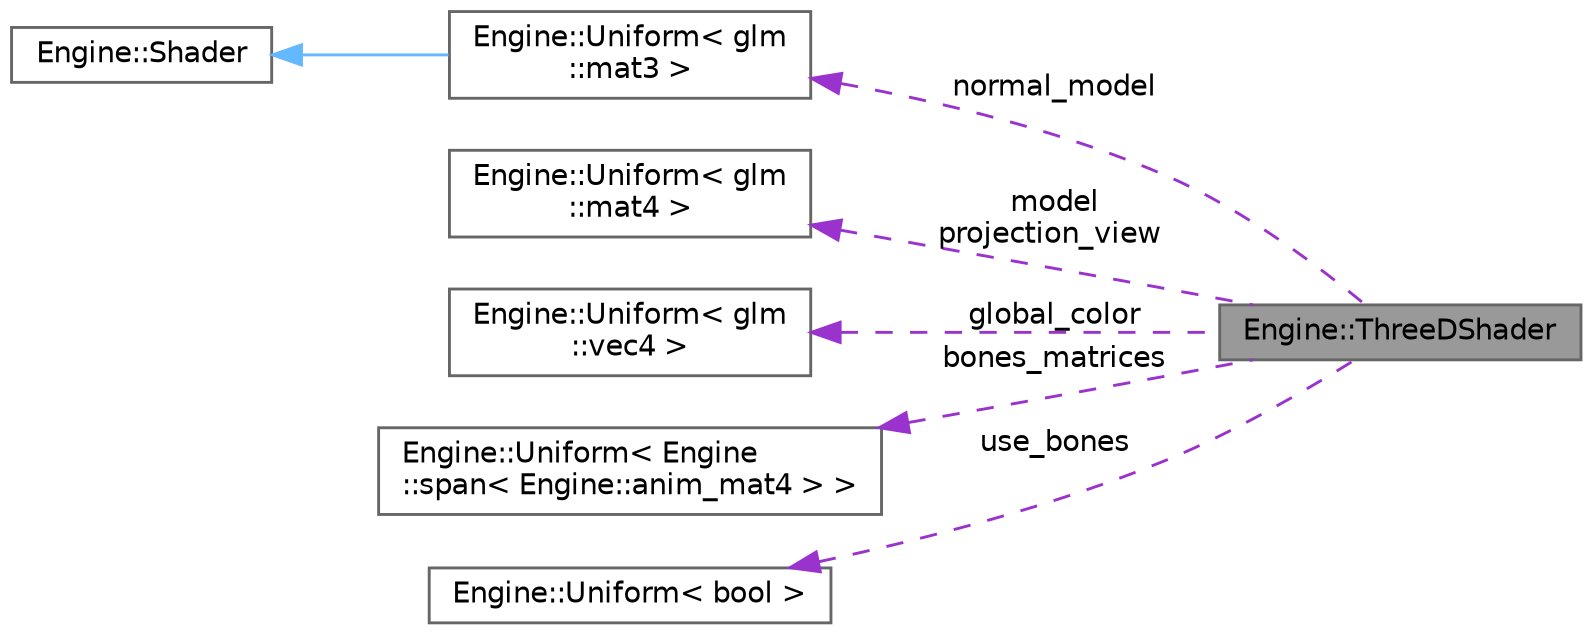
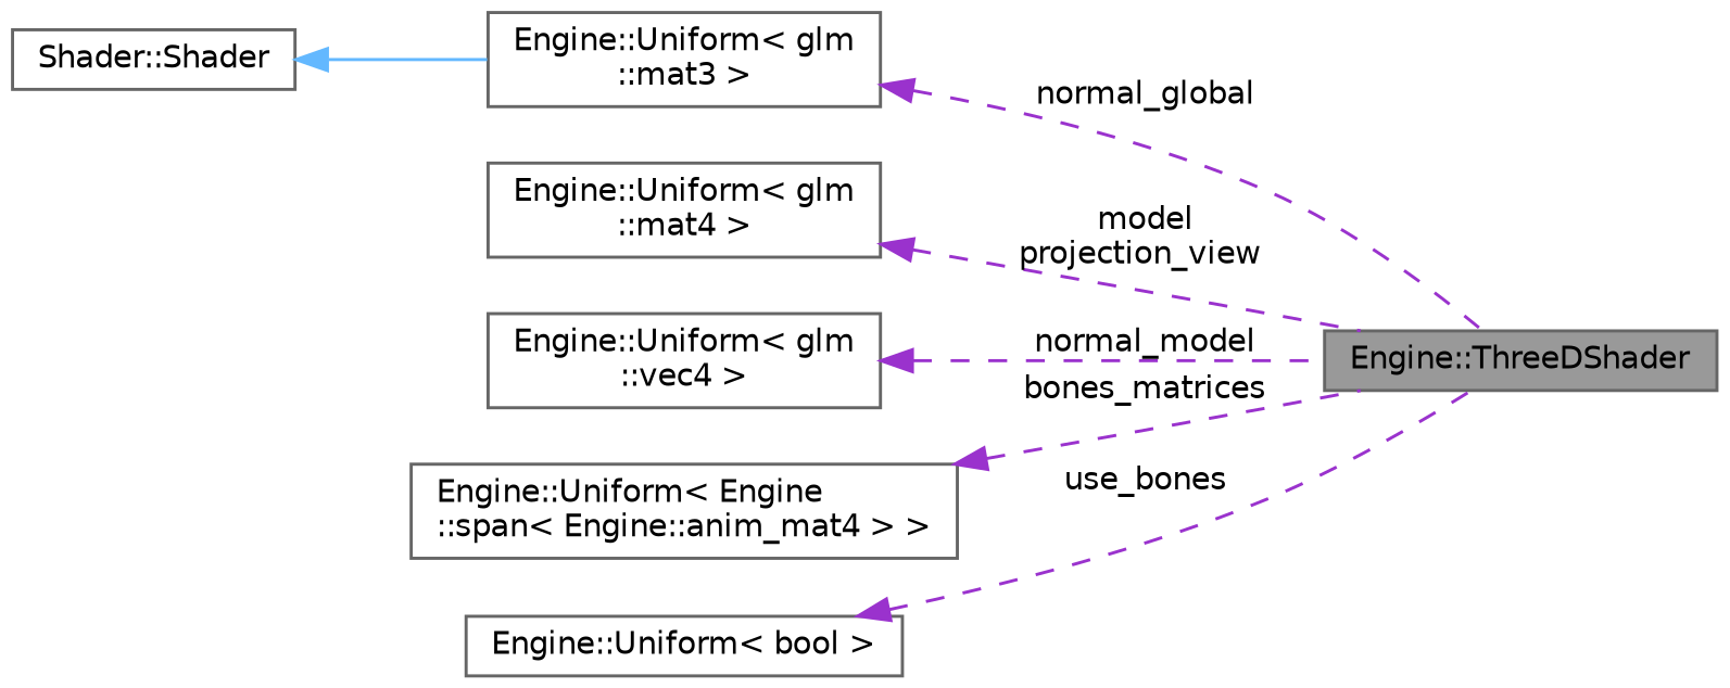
  digraph {
    rankdir=LR
    node [color=gray40 fillcolor=white fontname=Helvetica fontsize=10 shape=box style=filled]
    edge [color=darkorchid3 dir=back fontname=Helvetica fontsize=10 labelfontname=Helvetica labelfontsize=10 style=dashed]
    n1 [fillcolor=grey60 fontcolor=black height=0.2 label="Engine::ThreeDShader" width=0.4]
-   n2 [height=0.2 label="Engine::Shader" width=0.4]
+   n2 [height=0.2 label="Shader::Shader" width=0.4]
    n3 [height=0.2 label="Engine::Uniform\< glm\l::mat3 \>" width=0.4]
    n4 [height=0.2 label="Engine::Uniform\< glm\l::mat4 \>" width=0.4]
    n5 [height=0.2 label="Engine::Uniform\< glm\l::vec4 \>" width=0.4]
    n6 [height=0.2 label="Engine::Uniform\< Engine\l::span\< Engine::anim_mat4 \> \>" width=0.4]
    n7 [height=0.2 label="Engine::Uniform\< bool \>" width=0.4]
    n2 -> n3 [color=steelblue1 style=solid]
-   n3 -> n1 [label=" normal_model"]
+   n3 -> n1 [label=" normal_global"]
    n4 -> n1 [label=" model\nprojection_view"]
-   n5 -> n1 [label=" global_color"]
+   n5 -> n1 [label=" normal_model"]
    n6 -> n1 [label=" bones_matrices"]
    n7 -> n1 [label=" use_bones"]
  }
